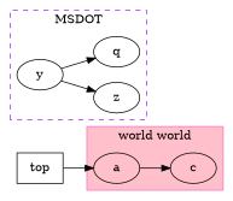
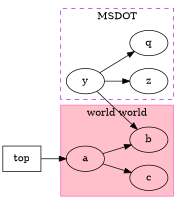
  digraph {
    rankdir=LR
    a [rank=3]
    c
+   b
    y
    z
    q
    top [rank=5 shape=box]
    subgraph cluster_1 {
      color=hotpink
      fillcolor=pink
      label="world world"
      style=filled
      a
      c
+     b
    }
    subgraph cluster_2 {
      color=purple
      label=MSDOT
      style=dashed
      y
      z
      q
    }
    a -> c
+   a -> b
+   y -> b
    y -> z
    y -> q
    top -> a [weight=9]
  }
